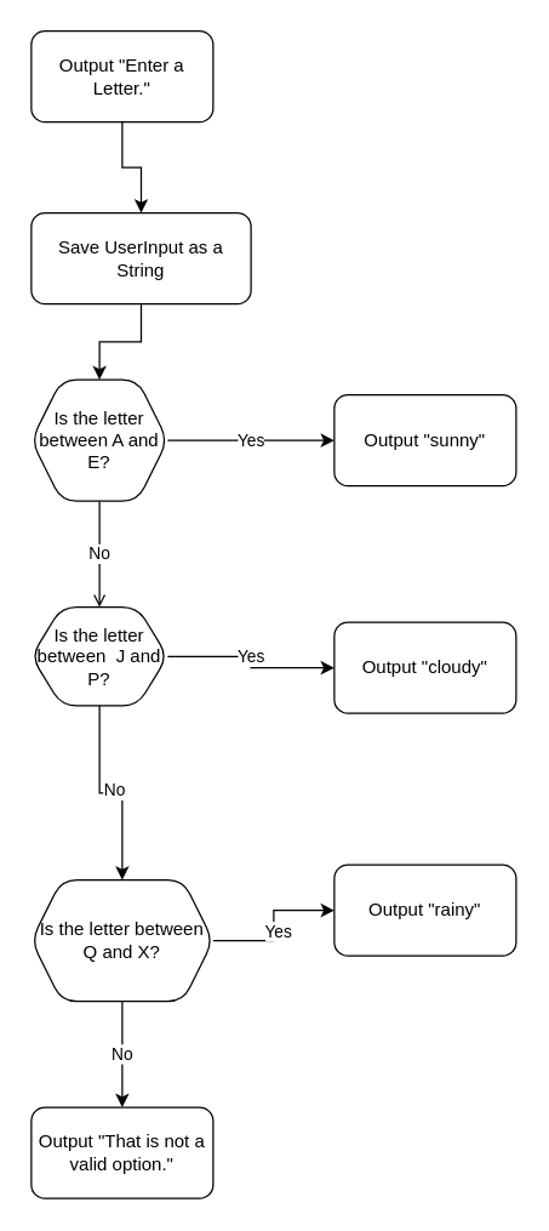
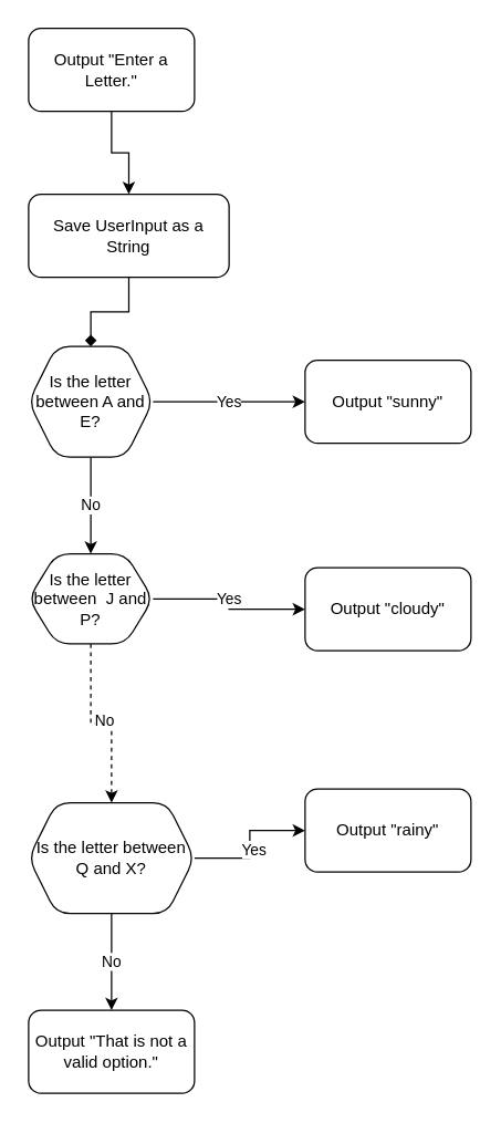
  <mxCell id="0" />
  <mxCell id="1" parent="0" />
- <mxCell id="2" value="" style="edgeStyle=orthogonalEdgeStyle;rounded=0;orthogonalLoop=1;jettySize=auto;html=1;" edge="1" parent="1" source="4" target="7"><mxGeometry relative="1" as="geometry" /></mxCell>
+ <mxCell id="2" value="" style="edgeStyle=orthogonalEdgeStyle;rounded=0;orthogonalLoop=1;jettySize=auto;html=1;endArrow=diamond;" edge="1" parent="1" source="4" target="7"><mxGeometry relative="1" as="geometry" /></mxCell>
  <mxCell id="3" value="" style="edgeStyle=orthogonalEdgeStyle;rounded=0;orthogonalLoop=1;jettySize=auto;html=1;entryX=0.5;entryY=0;entryDx=0;entryDy=0;exitX=0.5;exitY=1;exitDx=0;exitDy=0;" edge="1" parent="1" source="21" target="4"><mxGeometry relative="1" as="geometry"><mxPoint x="140" y="80" as="sourcePoint" /><Array as="points" /></mxGeometry></mxCell>
  <mxCell id="4" value="Save UserInput as a String" style="rounded=1;whiteSpace=wrap;html=1;" vertex="1" parent="1"><mxGeometry x="20" y="140" width="145" height="60" as="geometry" /></mxCell>
  <mxCell id="5" value="Yes" style="edgeStyle=orthogonalEdgeStyle;rounded=0;orthogonalLoop=1;jettySize=auto;html=1;" edge="1" parent="1" source="7" target="8"><mxGeometry relative="1" as="geometry" /></mxCell>
- <mxCell id="6" value="No" style="edgeStyle=orthogonalEdgeStyle;rounded=0;orthogonalLoop=1;jettySize=auto;html=1;endArrow=open;" edge="1" parent="1" source="7" target="13"><mxGeometry relative="1" as="geometry" /></mxCell>
+ <mxCell id="6" value="No" style="edgeStyle=orthogonalEdgeStyle;rounded=0;orthogonalLoop=1;jettySize=auto;html=1;" edge="1" parent="1" source="7" target="13"><mxGeometry relative="1" as="geometry" /></mxCell>
  <mxCell id="7" value="Is the letter between A and E?" style="shape=hexagon;perimeter=hexagonPerimeter2;whiteSpace=wrap;html=1;fixedSize=1;rounded=1;" vertex="1" parent="1"><mxGeometry x="20" y="250" width="90" height="80" as="geometry" /></mxCell>
  <mxCell id="8" value="Output &quot;sunny&quot;" style="rounded=1;whiteSpace=wrap;html=1;" vertex="1" parent="1"><mxGeometry x="220" y="260" width="120" height="60" as="geometry" /></mxCell>
- <mxCell id="9" value="" style="edgeStyle=orthogonalEdgeStyle;rounded=0;orthogonalLoop=1;jettySize=auto;html=1;" edge="1" parent="1" source="13" target="17"><mxGeometry relative="1" as="geometry" /></mxCell>
+ <mxCell id="9" value="" style="edgeStyle=orthogonalEdgeStyle;rounded=0;orthogonalLoop=1;jettySize=auto;html=1;dashed=1;" edge="1" parent="1" source="13" target="17"><mxGeometry relative="1" as="geometry" /></mxCell>
  <mxCell id="10" value="No" style="edgeLabel;html=1;align=center;verticalAlign=middle;resizable=0;points=[];" vertex="1" connectable="0" parent="9"><mxGeometry x="0.033" y="2" relative="1" as="geometry"><mxPoint as="offset" /></mxGeometry></mxCell>
  <mxCell id="11" value="" style="edgeStyle=orthogonalEdgeStyle;rounded=0;orthogonalLoop=1;jettySize=auto;html=1;" edge="1" parent="1" source="13" target="19"><mxGeometry relative="1" as="geometry" /></mxCell>
  <mxCell id="12" value="Yes" style="edgeLabel;html=1;align=center;verticalAlign=middle;resizable=0;points=[];" vertex="1" connectable="0" parent="11"><mxGeometry x="-0.083" relative="1" as="geometry"><mxPoint as="offset" /></mxGeometry></mxCell>
  <mxCell id="13" value="Is the letter between&amp;nbsp; J and P?" style="shape=hexagon;perimeter=hexagonPerimeter2;whiteSpace=wrap;html=1;fixedSize=1;rounded=1;" vertex="1" parent="1"><mxGeometry x="20" y="400" width="90" height="65" as="geometry" /></mxCell>
  <mxCell id="14" value="" style="edgeStyle=orthogonalEdgeStyle;rounded=0;orthogonalLoop=1;jettySize=auto;html=1;" edge="1" parent="1" source="17" target="18"><mxGeometry relative="1" as="geometry" /></mxCell>
  <mxCell id="15" value="Yes" style="edgeLabel;html=1;align=center;verticalAlign=middle;resizable=0;points=[];" vertex="1" connectable="0" parent="14"><mxGeometry x="-0.062" y="-2" relative="1" as="geometry"><mxPoint as="offset" /></mxGeometry></mxCell>
  <mxCell id="16" value="No" style="edgeStyle=orthogonalEdgeStyle;rounded=0;orthogonalLoop=1;jettySize=auto;html=1;" edge="1" parent="1" source="17" target="20"><mxGeometry relative="1" as="geometry" /></mxCell>
  <mxCell id="17" value="Is the letter between Q and X?" style="shape=hexagon;perimeter=hexagonPerimeter2;whiteSpace=wrap;html=1;fixedSize=1;rounded=1;" vertex="1" parent="1"><mxGeometry x="20" y="580" width="120" height="80" as="geometry" /></mxCell>
  <mxCell id="18" value="Output&amp;nbsp;&quot;rainy&quot;" style="rounded=1;whiteSpace=wrap;html=1;" vertex="1" parent="1"><mxGeometry x="220" y="570" width="120" height="60" as="geometry" /></mxCell>
  <mxCell id="19" value="Output&amp;nbsp;&quot;cloudy&quot;" style="rounded=1;whiteSpace=wrap;html=1;" vertex="1" parent="1"><mxGeometry x="220" y="410" width="120" height="60" as="geometry" /></mxCell>
  <mxCell id="20" value="Output&amp;nbsp;&quot;That is not a valid option.&quot;" style="whiteSpace=wrap;html=1;rounded=1;" vertex="1" parent="1"><mxGeometry x="20" y="730" width="120" height="60" as="geometry" /></mxCell>
  <mxCell id="21" value="Output &quot;Enter a Letter.&quot;" style="whiteSpace=wrap;html=1;rounded=1;" vertex="1" parent="1"><mxGeometry x="20" y="20" width="120" height="60" as="geometry" /></mxCell>
